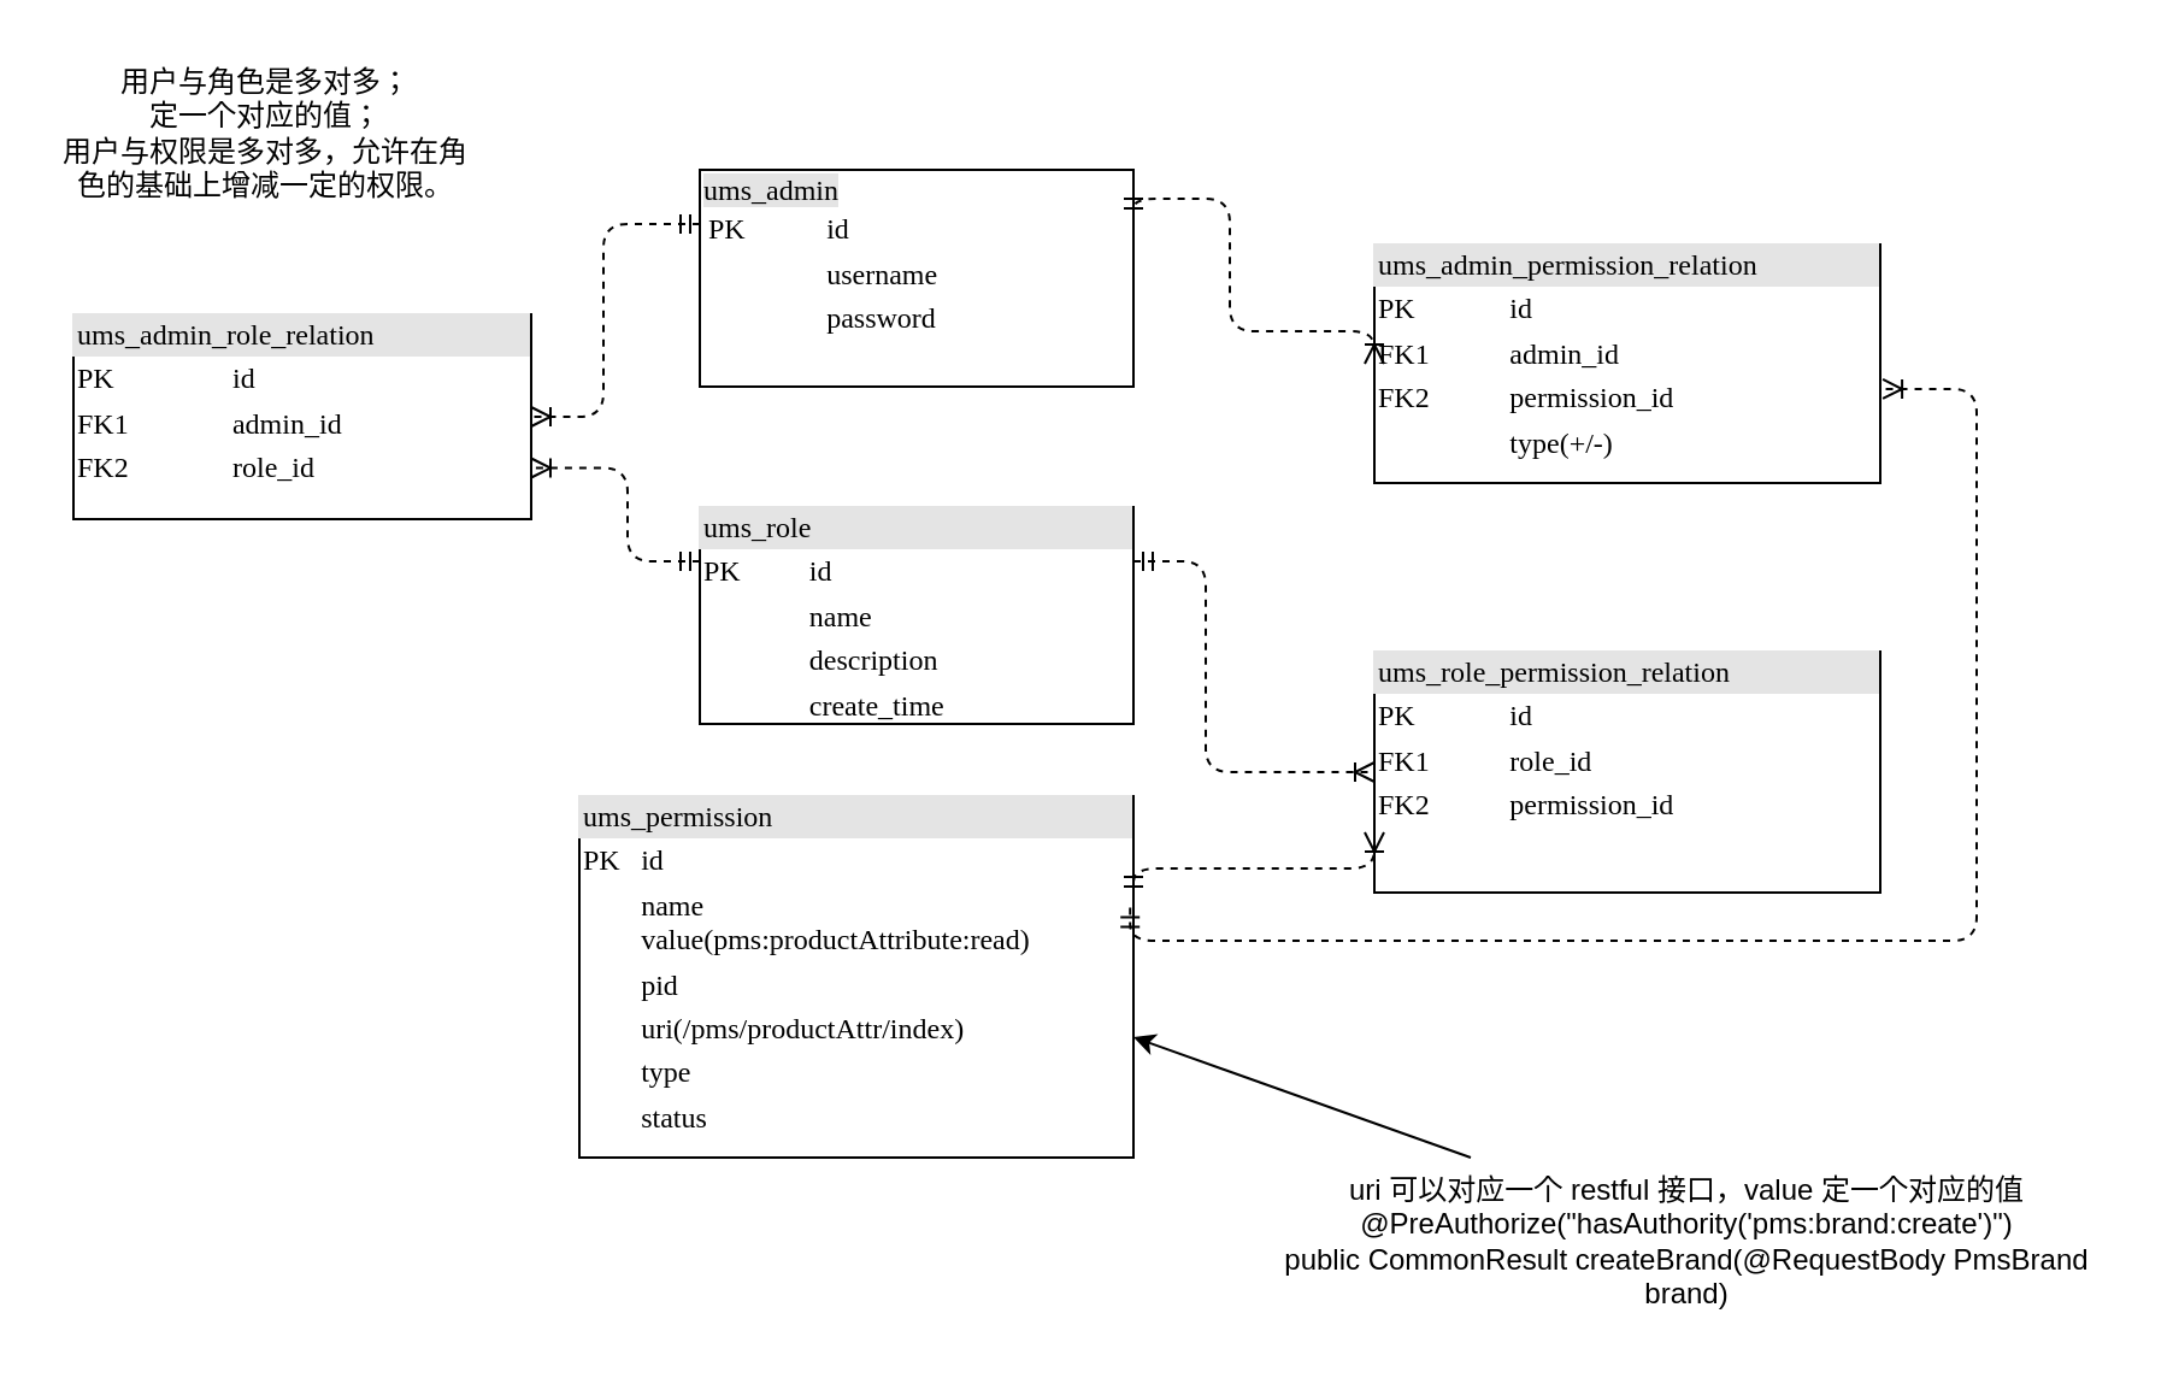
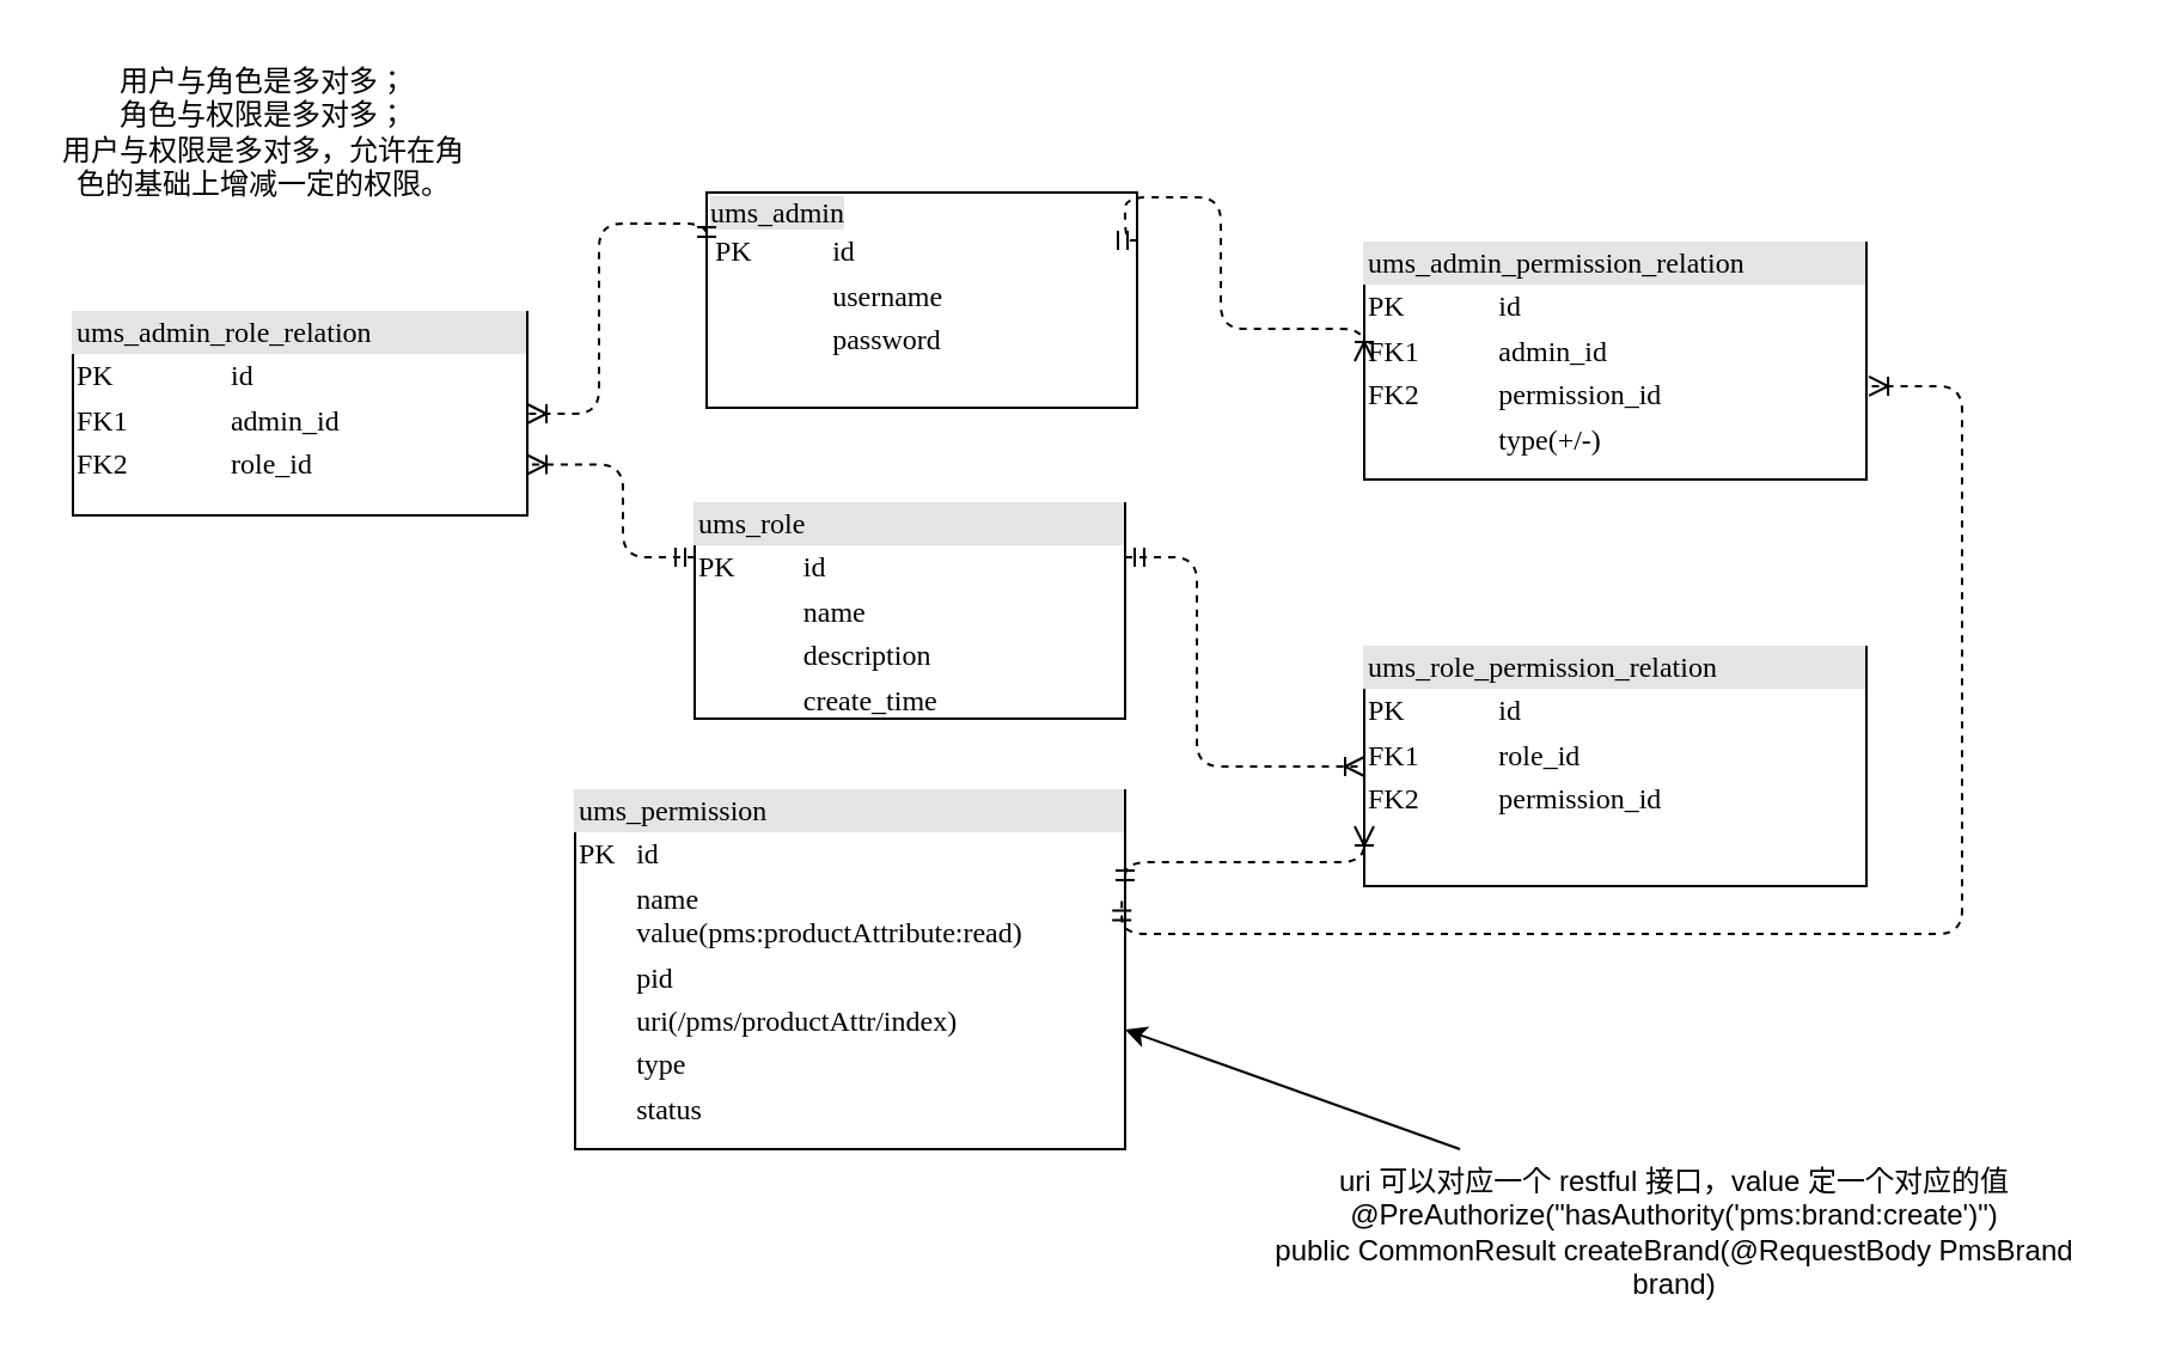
  <mxCell id="0" />
  <mxCell id="1" parent="0" />
- <mxCell id="2" value="&lt;div style=&quot;box-sizing: border-box ; width: 100% ; padding: 2px&quot;&gt;&lt;span style=&quot;background-color: rgb(228 , 228 , 228)&quot;&gt;ums_admin&lt;/span&gt;&lt;table cellpadding=&quot;2&quot; cellspacing=&quot;0&quot; style=&quot;font-size: 1em ; width: 100%&quot;&gt;&lt;tbody&gt;&lt;tr&gt;&lt;td&gt;&lt;span style=&quot;background-color: rgb(255 , 255 , 255)&quot;&gt;PK&lt;/span&gt;&lt;/td&gt;&lt;td&gt;&lt;span style=&quot;background-color: rgb(255 , 255 , 255)&quot;&gt;id&lt;/span&gt;&lt;/td&gt;&lt;/tr&gt;&lt;tr&gt;&lt;td&gt;&lt;span style=&quot;background-color: rgb(255 , 255 , 255)&quot;&gt;&lt;br&gt;&lt;/span&gt;&lt;/td&gt;&lt;td&gt;&lt;span style=&quot;background-color: rgb(255 , 255 , 255)&quot;&gt;username&lt;/span&gt;&lt;/td&gt;&lt;/tr&gt;&lt;tr&gt;&lt;td&gt;&lt;/td&gt;&lt;td&gt;&lt;span style=&quot;background-color: rgb(255 , 255 , 255)&quot;&gt;password&lt;/span&gt;&lt;/td&gt;&lt;/tr&gt;&lt;/tbody&gt;&lt;/table&gt;&lt;/div&gt;" style="verticalAlign=top;align=left;overflow=fill;html=1;rounded=0;shadow=0;comic=0;labelBackgroundColor=none;strokeColor=#000000;strokeWidth=1;fillColor=#ffffff;fontFamily=Verdana;fontSize=12;fontColor=#000000;" parent="1" vertex="1"><mxGeometry x="290" y="70" width="180" height="90" as="geometry" /></mxCell>
+ <mxCell id="2" value="&lt;div style=&quot;box-sizing: border-box ; width: 100% ; padding: 2px&quot;&gt;&lt;span style=&quot;background-color: rgb(228 , 228 , 228)&quot;&gt;ums_admin&lt;/span&gt;&lt;table cellpadding=&quot;2&quot; cellspacing=&quot;0&quot; style=&quot;font-size: 1em ; width: 100%&quot;&gt;&lt;tbody&gt;&lt;tr&gt;&lt;td&gt;&lt;span style=&quot;background-color: rgb(255 , 255 , 255)&quot;&gt;PK&lt;/span&gt;&lt;/td&gt;&lt;td&gt;&lt;span style=&quot;background-color: rgb(255 , 255 , 255)&quot;&gt;id&lt;/span&gt;&lt;/td&gt;&lt;/tr&gt;&lt;tr&gt;&lt;td&gt;&lt;span style=&quot;background-color: rgb(255 , 255 , 255)&quot;&gt;&lt;br&gt;&lt;/span&gt;&lt;/td&gt;&lt;td&gt;&lt;span style=&quot;background-color: rgb(255 , 255 , 255)&quot;&gt;username&lt;/span&gt;&lt;/td&gt;&lt;/tr&gt;&lt;tr&gt;&lt;td&gt;&lt;/td&gt;&lt;td&gt;&lt;span style=&quot;background-color: rgb(255 , 255 , 255)&quot;&gt;password&lt;/span&gt;&lt;/td&gt;&lt;/tr&gt;&lt;/tbody&gt;&lt;/table&gt;&lt;/div&gt;" style="verticalAlign=top;align=left;overflow=fill;html=1;rounded=0;shadow=0;comic=0;labelBackgroundColor=none;strokeColor=#000000;strokeWidth=1;fillColor=#ffffff;fontFamily=Verdana;fontSize=12;fontColor=#000000;" parent="1" vertex="1"><mxGeometry x="295" y="80" width="180" height="90" as="geometry" /></mxCell>
  <mxCell id="3" value="&lt;div style=&quot;box-sizing: border-box ; width: 100% ; background: #e4e4e4 ; padding: 2px&quot;&gt;ums_role&lt;/div&gt;&lt;table style=&quot;width: 100% ; font-size: 1em&quot; cellpadding=&quot;2&quot; cellspacing=&quot;0&quot;&gt;&lt;tbody&gt;&lt;tr&gt;&lt;td&gt;PK&lt;/td&gt;&lt;td&gt;id&lt;/td&gt;&lt;/tr&gt;&lt;tr&gt;&lt;td&gt;&lt;br&gt;&lt;/td&gt;&lt;td&gt;name&lt;/td&gt;&lt;/tr&gt;&lt;tr&gt;&lt;td&gt;&lt;/td&gt;&lt;td&gt;description&lt;/td&gt;&lt;/tr&gt;&lt;tr&gt;&lt;td&gt;&lt;br&gt;&lt;/td&gt;&lt;td&gt;create_time&lt;br&gt;&lt;/td&gt;&lt;/tr&gt;&lt;/tbody&gt;&lt;/table&gt;" style="verticalAlign=top;align=left;overflow=fill;html=1;rounded=0;shadow=0;comic=0;labelBackgroundColor=none;strokeColor=#000000;strokeWidth=1;fillColor=#ffffff;fontFamily=Verdana;fontSize=12;fontColor=#000000;" parent="1" vertex="1"><mxGeometry x="290" y="210" width="180" height="90" as="geometry" /></mxCell>
  <mxCell id="4" value="&lt;div style=&quot;box-sizing: border-box ; width: 100% ; background: #e4e4e4 ; padding: 2px&quot;&gt;ums_permission&lt;/div&gt;&lt;table style=&quot;width: 100% ; font-size: 1em&quot; cellpadding=&quot;2&quot; cellspacing=&quot;0&quot;&gt;&lt;tbody&gt;&lt;tr&gt;&lt;td&gt;PK&lt;/td&gt;&lt;td&gt;id&lt;/td&gt;&lt;/tr&gt;&lt;tr&gt;&lt;td&gt;&lt;br&gt;&lt;/td&gt;&lt;td&gt;name&lt;br&gt;value(pms:productAttribute:read)&lt;/td&gt;&lt;/tr&gt;&lt;tr&gt;&lt;td&gt;&lt;/td&gt;&lt;td&gt;pid&lt;/td&gt;&lt;/tr&gt;&lt;tr&gt;&lt;td&gt;&lt;br&gt;&lt;/td&gt;&lt;td&gt;uri(/pms/productAttr/index)&lt;br&gt;&lt;/td&gt;&lt;/tr&gt;&lt;tr&gt;&lt;td&gt;&lt;br&gt;&lt;/td&gt;&lt;td&gt;type&lt;br&gt;&lt;/td&gt;&lt;/tr&gt;&lt;tr&gt;&lt;td&gt;&lt;br&gt;&lt;/td&gt;&lt;td&gt;status&lt;br&gt;&lt;/td&gt;&lt;/tr&gt;&lt;/tbody&gt;&lt;/table&gt;" style="verticalAlign=top;align=left;overflow=fill;html=1;rounded=0;shadow=0;comic=0;labelBackgroundColor=none;strokeColor=#000000;strokeWidth=1;fillColor=#ffffff;fontFamily=Verdana;fontSize=12;fontColor=#000000;" parent="1" vertex="1"><mxGeometry x="240" y="330" width="230" height="150" as="geometry" /></mxCell>
  <mxCell id="5" value="&lt;div style=&quot;box-sizing: border-box ; width: 100% ; background: #e4e4e4 ; padding: 2px&quot;&gt;ums_admin_role_relation&lt;/div&gt;&lt;table style=&quot;width: 100% ; font-size: 1em&quot; cellpadding=&quot;2&quot; cellspacing=&quot;0&quot;&gt;&lt;tbody&gt;&lt;tr&gt;&lt;td&gt;PK&lt;/td&gt;&lt;td&gt;id&lt;/td&gt;&lt;/tr&gt;&lt;tr&gt;&lt;td&gt;FK1&lt;/td&gt;&lt;td&gt;admin_id&lt;/td&gt;&lt;/tr&gt;&lt;tr&gt;&lt;td&gt;FK2&lt;/td&gt;&lt;td&gt;role_id&lt;/td&gt;&lt;/tr&gt;&lt;/tbody&gt;&lt;/table&gt;" style="verticalAlign=top;align=left;overflow=fill;html=1;rounded=0;shadow=0;comic=0;labelBackgroundColor=none;strokeColor=#000000;strokeWidth=1;fillColor=#ffffff;fontFamily=Verdana;fontSize=12;fontColor=#000000;" parent="1" vertex="1"><mxGeometry x="30" y="130" width="190" height="85" as="geometry" /></mxCell>
  <mxCell id="6" value="&lt;div style=&quot;box-sizing: border-box ; width: 100% ; background: #e4e4e4 ; padding: 2px&quot;&gt;ums_role_permission_relation&lt;/div&gt;&lt;table style=&quot;width: 100% ; font-size: 1em&quot; cellpadding=&quot;2&quot; cellspacing=&quot;0&quot;&gt;&lt;tbody&gt;&lt;tr&gt;&lt;td&gt;PK&lt;/td&gt;&lt;td&gt;id&lt;/td&gt;&lt;/tr&gt;&lt;tr&gt;&lt;td&gt;FK1&lt;/td&gt;&lt;td&gt;role_id&lt;/td&gt;&lt;/tr&gt;&lt;tr&gt;&lt;td&gt;FK2&lt;/td&gt;&lt;td&gt;permission_id&lt;/td&gt;&lt;/tr&gt;&lt;/tbody&gt;&lt;/table&gt;" style="verticalAlign=top;align=left;overflow=fill;html=1;rounded=0;shadow=0;comic=0;labelBackgroundColor=none;strokeColor=#000000;strokeWidth=1;fillColor=#ffffff;fontFamily=Verdana;fontSize=12;fontColor=#000000;" parent="1" vertex="1"><mxGeometry x="570" y="270" width="210" height="100" as="geometry" /></mxCell>
  <mxCell id="7" value="&lt;div style=&quot;box-sizing: border-box ; width: 100% ; background: #e4e4e4 ; padding: 2px&quot;&gt;ums_admin_permission_relation&lt;/div&gt;&lt;table style=&quot;width: 100% ; font-size: 1em&quot; cellpadding=&quot;2&quot; cellspacing=&quot;0&quot;&gt;&lt;tbody&gt;&lt;tr&gt;&lt;td&gt;PK&lt;/td&gt;&lt;td&gt;id&lt;/td&gt;&lt;/tr&gt;&lt;tr&gt;&lt;td&gt;FK1&lt;/td&gt;&lt;td&gt;admin_id&lt;/td&gt;&lt;/tr&gt;&lt;tr&gt;&lt;td&gt;FK2&lt;/td&gt;&lt;td&gt;permission_id&lt;/td&gt;&lt;/tr&gt;&lt;tr&gt;&lt;td&gt;&lt;br&gt;&lt;/td&gt;&lt;td&gt;type(+/-)&lt;br&gt;&lt;/td&gt;&lt;/tr&gt;&lt;tr&gt;&lt;td&gt;&lt;br&gt;&lt;/td&gt;&lt;td&gt;&lt;br&gt;&lt;/td&gt;&lt;/tr&gt;&lt;tr&gt;&lt;td&gt;&lt;br&gt;&lt;/td&gt;&lt;td&gt;&lt;br&gt;&lt;/td&gt;&lt;/tr&gt;&lt;/tbody&gt;&lt;/table&gt;" style="verticalAlign=top;align=left;overflow=fill;html=1;rounded=0;shadow=0;comic=0;labelBackgroundColor=none;strokeColor=#000000;strokeWidth=1;fillColor=#ffffff;fontFamily=Verdana;fontSize=12;fontColor=#000000;" parent="1" vertex="1"><mxGeometry x="570" y="101" width="210" height="99" as="geometry" /></mxCell>
  <mxCell id="8" style="edgeStyle=orthogonalEdgeStyle;html=1;dashed=1;labelBackgroundColor=none;startArrow=ERmandOne;endArrow=ERoneToMany;fontFamily=Verdana;fontSize=12;align=left;entryX=1;entryY=0.5;exitX=0;exitY=0.25;exitDx=0;exitDy=0;entryDx=0;entryDy=0;" parent="1" source="2" target="5" edge="1"><mxGeometry relative="1" as="geometry"><Array as="points"><mxPoint x="250" y="93" /><mxPoint x="250" y="173" /></Array><mxPoint x="400" y="50" as="sourcePoint" /><mxPoint x="640" y="150" as="targetPoint" /></mxGeometry></mxCell>
  <mxCell id="9" style="edgeStyle=orthogonalEdgeStyle;html=1;dashed=1;labelBackgroundColor=none;startArrow=ERmandOne;endArrow=ERoneToMany;fontFamily=Verdana;fontSize=12;align=left;entryX=1;entryY=0.75;entryDx=0;entryDy=0;exitX=0;exitY=0.25;exitDx=0;exitDy=0;" parent="1" source="3" target="5" edge="1"><mxGeometry relative="1" as="geometry"><Array as="points"><mxPoint x="260" y="233" /><mxPoint x="260" y="194" /></Array><mxPoint x="270" y="290" as="sourcePoint" /><mxPoint x="205" y="183" as="targetPoint" /></mxGeometry></mxCell>
  <mxCell id="10" style="edgeStyle=orthogonalEdgeStyle;html=1;dashed=1;labelBackgroundColor=none;startArrow=ERmandOne;endArrow=ERoneToMany;fontFamily=Verdana;fontSize=12;align=left;exitX=1;exitY=0.25;exitDx=0;exitDy=0;entryX=0;entryY=0.5;entryDx=0;entryDy=0;" parent="1" source="3" target="6" edge="1"><mxGeometry relative="1" as="geometry"><Array as="points"><mxPoint x="500" y="233" /><mxPoint x="500" y="320" /></Array><mxPoint x="300" y="243" as="sourcePoint" /><mxPoint x="547" y="320" as="targetPoint" /></mxGeometry></mxCell>
  <mxCell id="11" style="edgeStyle=orthogonalEdgeStyle;html=1;dashed=1;labelBackgroundColor=none;startArrow=ERmandOne;endArrow=ERoneToMany;fontFamily=Verdana;fontSize=12;align=left;exitX=1;exitY=0.25;exitDx=0;exitDy=0;entryX=0;entryY=0.75;entryDx=0;entryDy=0;" parent="1" target="6" edge="1"><mxGeometry relative="1" as="geometry"><Array as="points"><mxPoint x="470" y="360" /><mxPoint x="570" y="360" /></Array><mxPoint x="470" y="371.5" as="sourcePoint" /><mxPoint x="570" y="458.5" as="targetPoint" /></mxGeometry></mxCell>
  <mxCell id="12" style="edgeStyle=orthogonalEdgeStyle;html=1;dashed=1;labelBackgroundColor=none;startArrow=ERmandOne;endArrow=ERoneToMany;fontFamily=Verdana;fontSize=12;align=left;exitX=1;exitY=0.222;exitDx=0;exitDy=0;entryX=0;entryY=0.5;entryDx=0;entryDy=0;exitPerimeter=0;" parent="1" source="2" target="7" edge="1"><mxGeometry relative="1" as="geometry"><Array as="points"><mxPoint x="470" y="82" /><mxPoint x="510" y="82" /><mxPoint x="510" y="137" /><mxPoint x="570" y="137" /></Array><mxPoint x="480" y="81.5" as="sourcePoint" /><mxPoint x="580" y="178.5" as="targetPoint" /></mxGeometry></mxCell>
  <mxCell id="13" style="edgeStyle=orthogonalEdgeStyle;html=1;dashed=1;labelBackgroundColor=none;startArrow=ERmandOne;endArrow=ERoneToMany;fontFamily=Verdana;fontSize=12;align=left;exitX=0.994;exitY=0.308;exitDx=0;exitDy=0;entryX=1.005;entryY=0.606;entryDx=0;entryDy=0;exitPerimeter=0;entryPerimeter=0;" parent="1" source="4" target="7" edge="1"><mxGeometry relative="1" as="geometry"><Array as="points"><mxPoint x="820" y="390" /><mxPoint x="820" y="161" /></Array><mxPoint x="560" y="28" as="sourcePoint" /><mxPoint x="684" y="75" as="targetPoint" /></mxGeometry></mxCell>
- <mxCell id="14" value="用户与角色是多对多；&lt;br&gt;定一个对应的值；&lt;br&gt;用户与权限是多对多，允许在角色的基础上增减一定的权限。" style="text;html=1;strokeColor=none;fillColor=none;align=center;verticalAlign=middle;whiteSpace=wrap;rounded=0;" parent="1" vertex="1"><mxGeometry x="20" y="20" width="180" height="70" as="geometry" /></mxCell>
+ <mxCell id="14" value="用户与角色是多对多；&lt;br&gt;角色与权限是多对多；&lt;br&gt;用户与权限是多对多，允许在角色的基础上增减一定的权限。" style="text;html=1;strokeColor=none;fillColor=none;align=center;verticalAlign=middle;whiteSpace=wrap;rounded=0;" parent="1" vertex="1"><mxGeometry x="20" y="20" width="180" height="70" as="geometry" /></mxCell>
  <mxCell id="15" value="uri 可以对应一个 restful 接口，value 定一个对应的值&lt;br&gt;&lt;div&gt;@PreAuthorize(&quot;hasAuthority('pms:brand:create')&quot;)&lt;/div&gt;&lt;div&gt;public CommonResult createBrand(@RequestBody PmsBrand brand)&lt;/div&gt;" style="text;html=1;strokeColor=none;fillColor=none;align=center;verticalAlign=middle;whiteSpace=wrap;rounded=0;" vertex="1" parent="1"><mxGeometry x="520" y="480" width="360" height="70" as="geometry" /></mxCell>
  <mxCell id="16" value="" style="endArrow=classic;html=1;exitX=0.25;exitY=0;exitDx=0;exitDy=0;entryX=1;entryY=0.667;entryDx=0;entryDy=0;entryPerimeter=0;" edge="1" parent="1" source="15" target="4"><mxGeometry width="50" height="50" relative="1" as="geometry"><mxPoint x="510" y="490" as="sourcePoint" /><mxPoint x="560" y="440" as="targetPoint" /></mxGeometry></mxCell>
